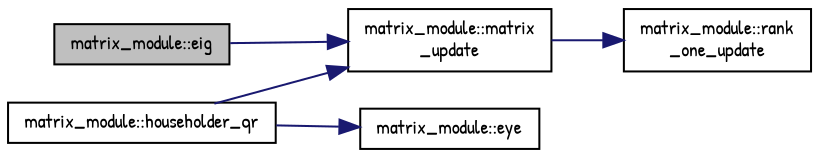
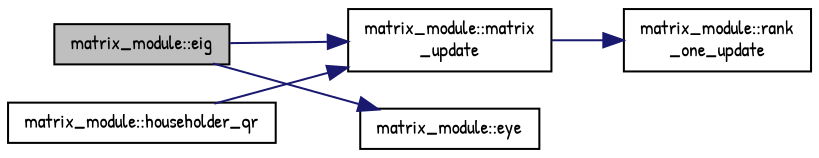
  digraph {
    fontname="Patrick Hand"
    rankdir=LR
    node [color=black fillcolor=white fontname="Patrick Hand" fontsize=10 shape=record style=filled]
    edge [color=midnightblue fontname="Patrick Hand" fontsize=10 labelfontname=Helvetica labelfontsize=10 style=solid]
    n1 [fillcolor=grey75 fontcolor=black height=0.2 label="matrix_module::eig" width=0.4]
    n2 [height=0.2 label="matrix_module::matrix\l_update" width=0.4]
    n3 [height=0.2 label="matrix_module::householder_qr" width=0.4]
    n4 [height=0.2 label="matrix_module::eye" width=0.4]
    n5 [height=0.2 label="matrix_module::rank\l_one_update" width=0.4]
    n1 -> n2
    n2 -> n5
    n3 -> n2
-   n3 -> n4
+   n1 -> n4
  }
